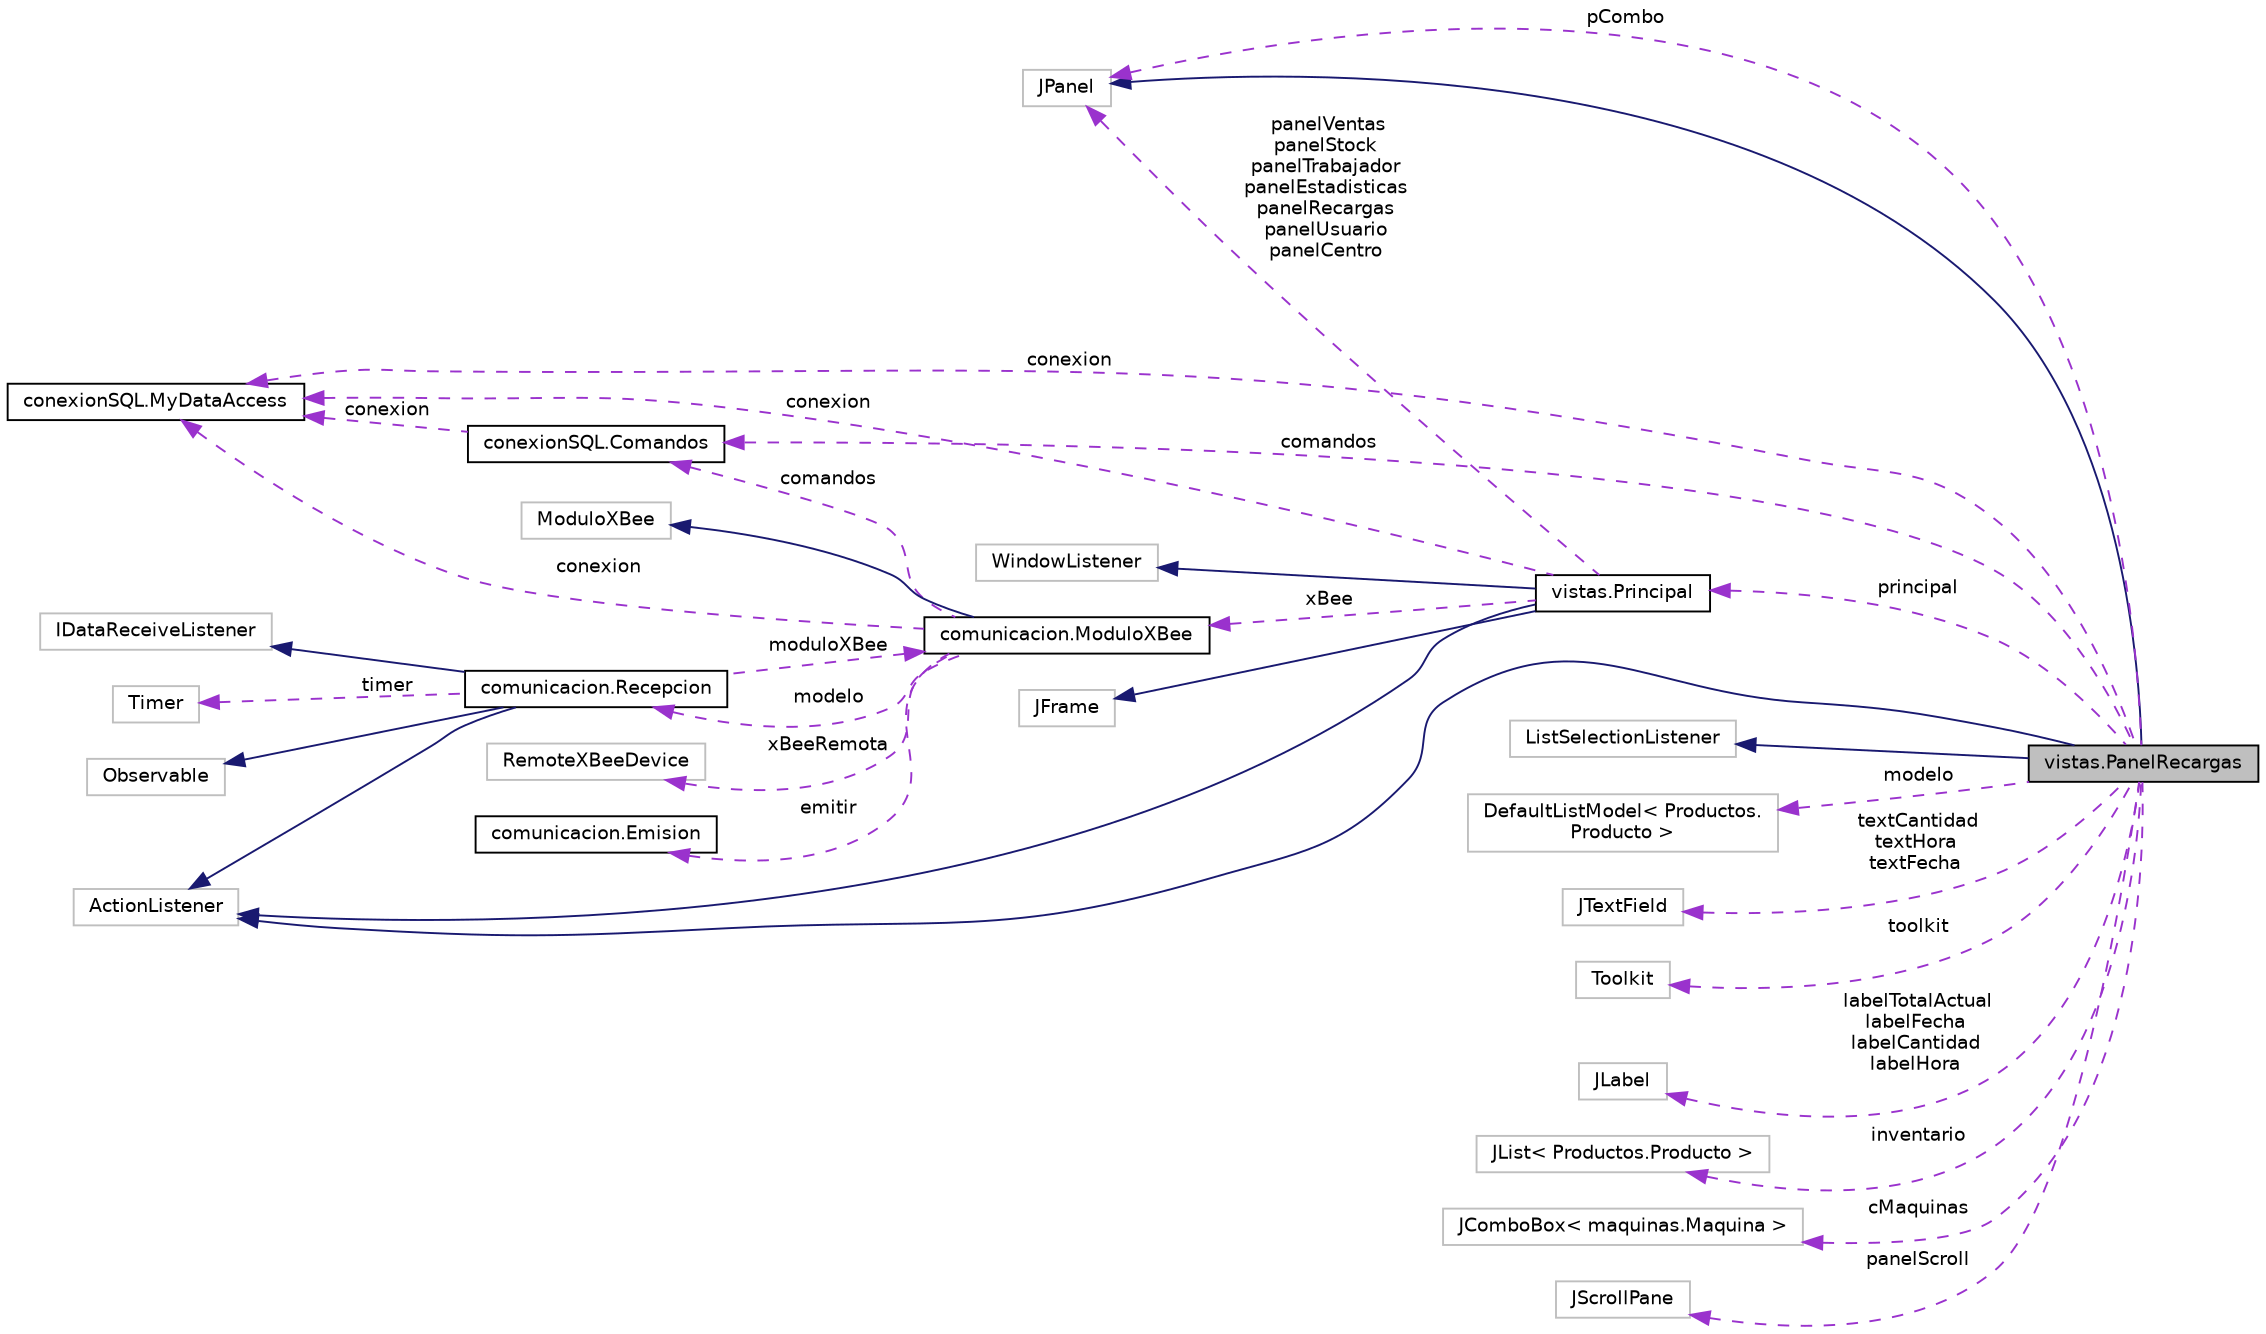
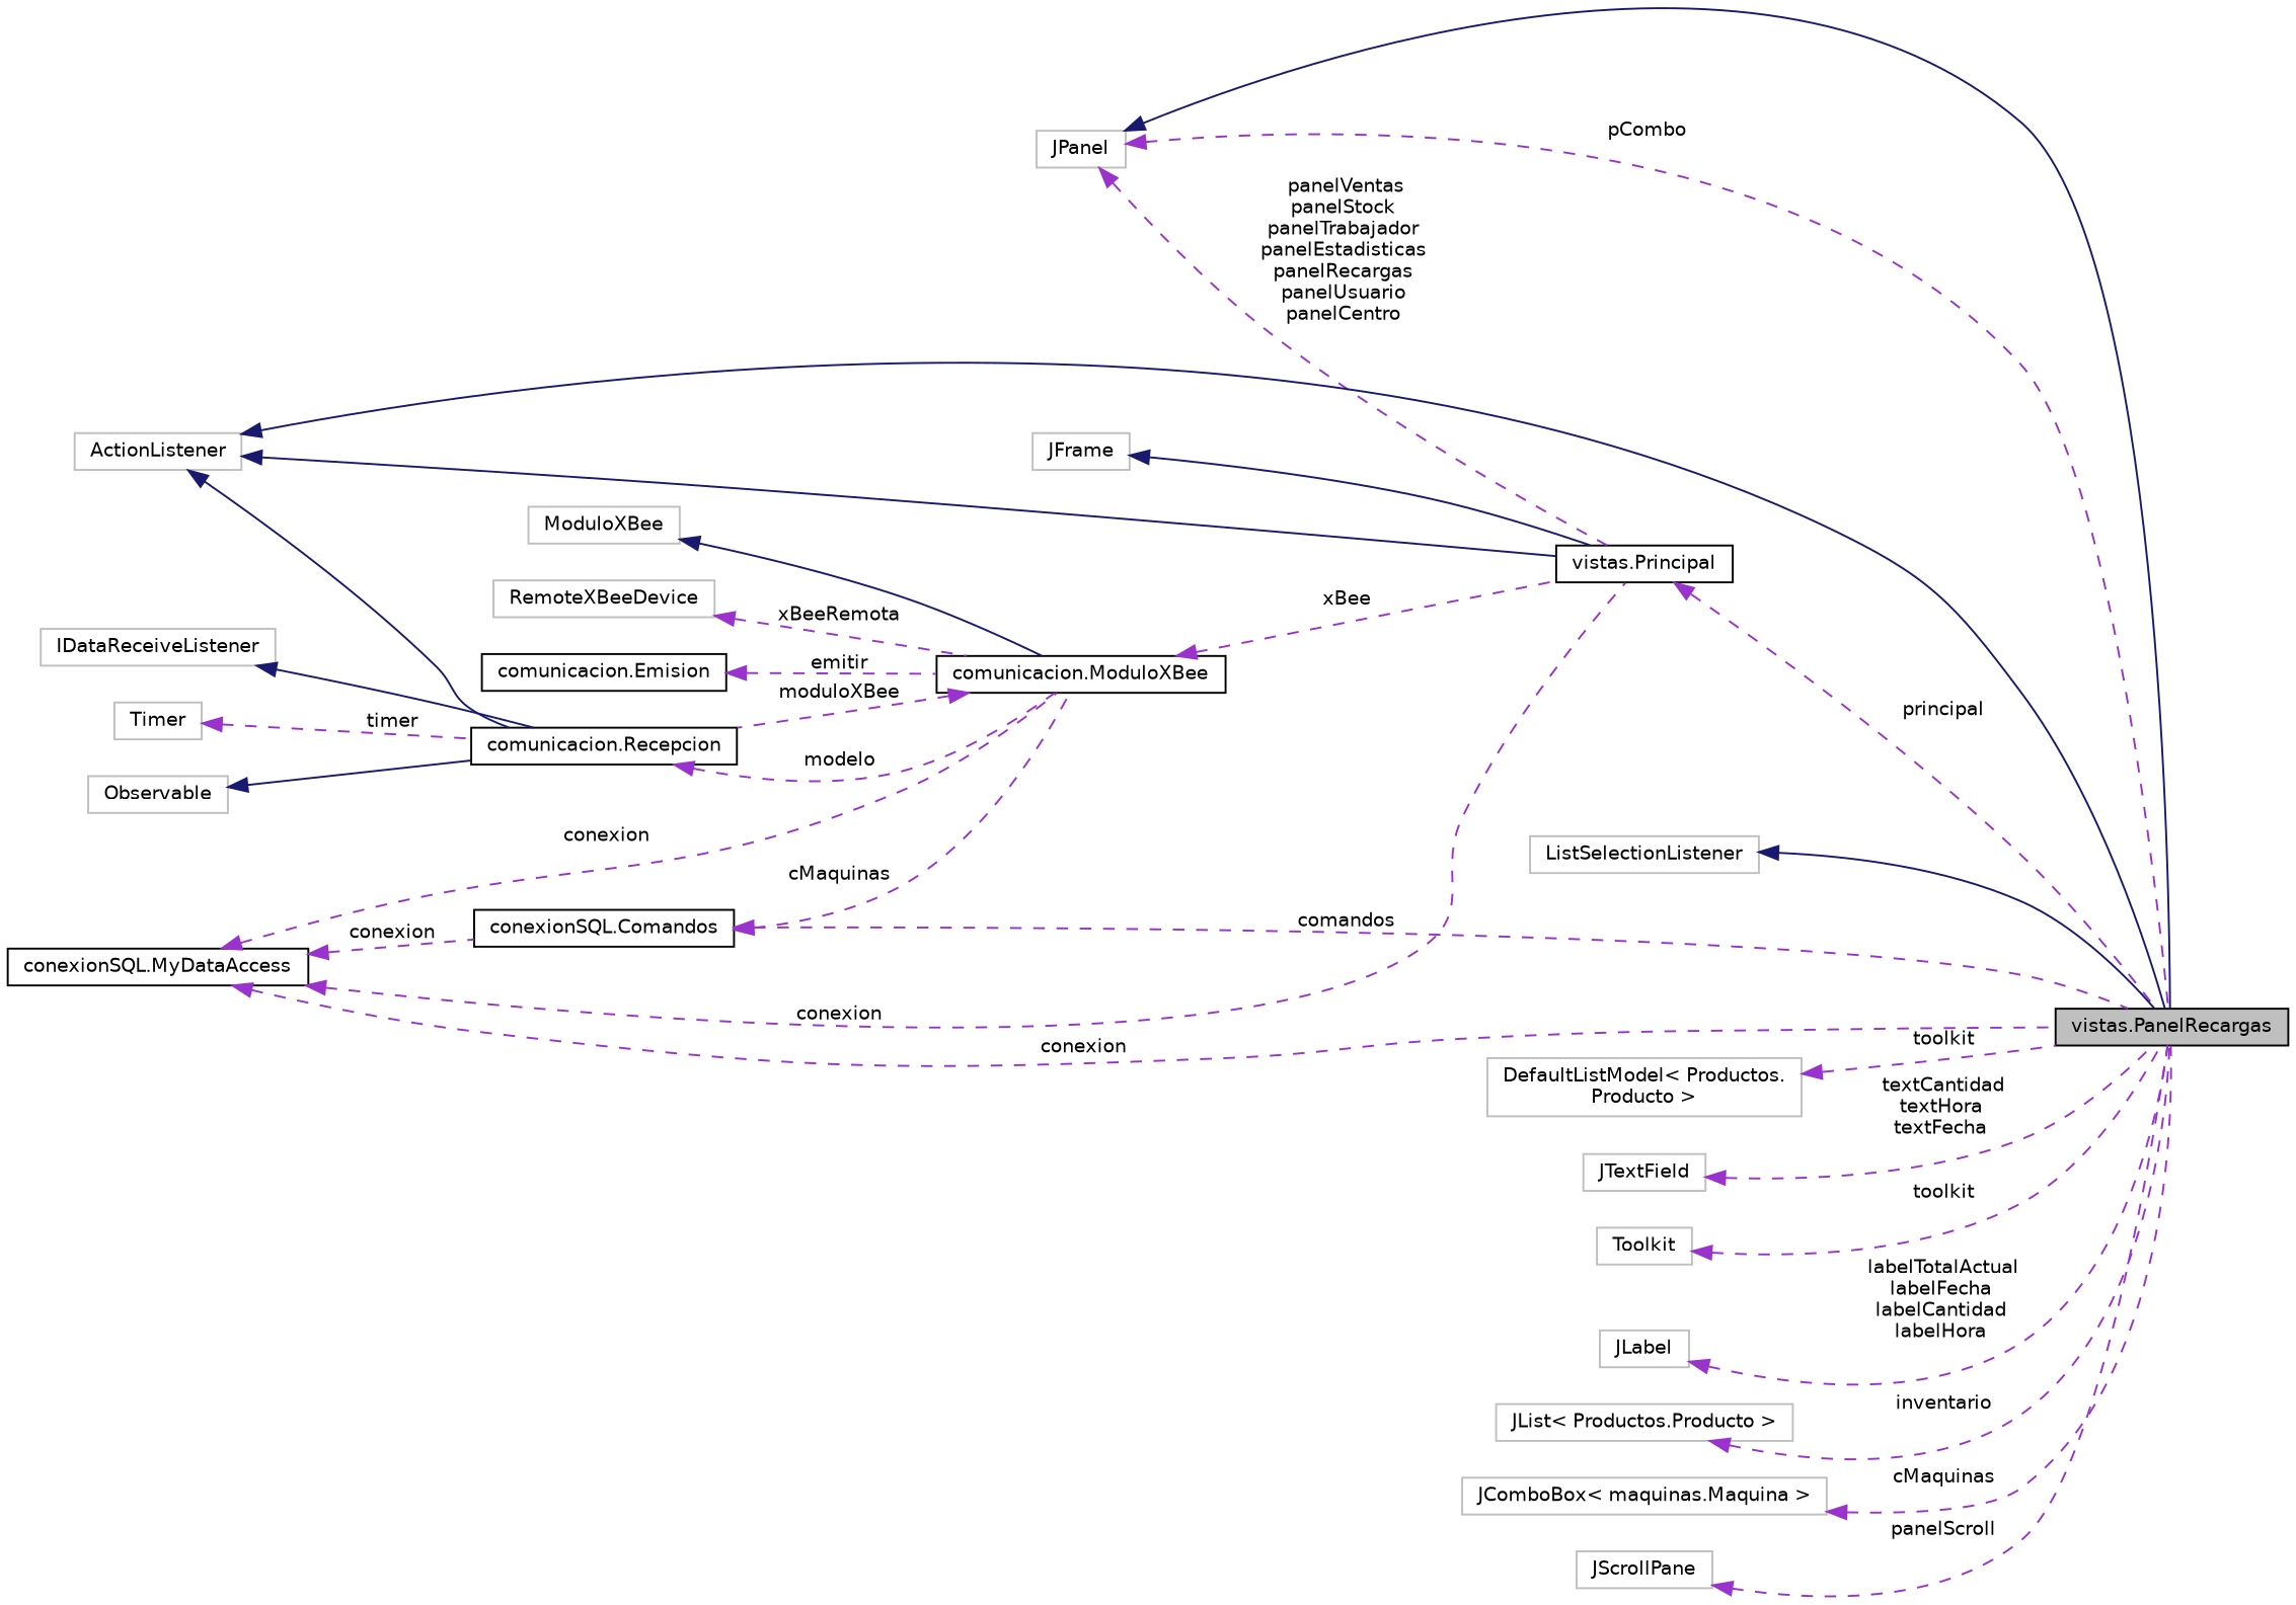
  digraph {
    rankdir=LR
    node [color=grey75 fillcolor=white fontname=Helvetica fontsize=10 shape=record style=filled]
    edge [color=darkorchid3 dir=back fontname=Helvetica fontsize=10 labelfontname=Helvetica labelfontsize=10 style=dashed]
    n1 [color=black fillcolor=grey75 fontcolor=black height=0.2 label="vistas.PanelRecargas" width=0.4]
    n2 [height=0.2 label=JPanel width=0.4]
    n3 [color=black height=0.2 label="vistas.Principal" width=0.4]
    n4 [height=0.2 label=ActionListener width=0.4]
    n5 [color=black height=0.2 label="comunicacion.Recepcion" width=0.4]
    n6 [color=black height=0.2 label="comunicacion.ModuloXBee" width=0.4]
    n7 [height=0.2 label=ListSelectionListener width=0.4]
    n8 [color=black height=0.2 label="conexionSQL.Comandos" width=0.4]
    n9 [color=black height=0.2 label="conexionSQL.MyDataAccess" width=0.4]
    n10 [height=0.2 label="DefaultListModel\< Productos.\lProducto \>" width=0.4]
    n11 [height=0.2 label=JTextField width=0.4]
    n12 [height=0.2 label=Toolkit width=0.4]
    n13 [height=0.2 label=JLabel width=0.4]
    n14 [height=0.2 label="JList\< Productos.Producto \>" width=0.4]
    n15 [height=0.2 label="JComboBox\< maquinas.Maquina \>" width=0.4]
    n16 [height=0.2 label=JScrollPane width=0.4]
    n17 [height=0.2 label=JFrame width=0.4]
-   n18 [height=0.2 label=WindowListener width=0.4]
    n19 [height=0.2 label=ModuloXBee width=0.4]
    n20 [height=0.2 label=RemoteXBeeDevice width=0.4]
    n21 [height=0.2 label=Observable width=0.4]
    n22 [height=0.2 label=IDataReceiveListener width=0.4]
    n23 [height=0.2 label=Timer width=0.4]
    n24 [color=black height=0.2 label="comunicacion.Emision" width=0.4]
    n2 -> n1 [color=midnightblue style=solid]
    n2 -> n1 [label=" pCombo"]
    n2 -> n3 [label=" panelVentas\npanelStock\npanelTrabajador\npanelEstadisticas\npanelRecargas\npanelUsuario\npanelCentro"]
    n3 -> n1 [label=" principal"]
    n4 -> n1 [color=midnightblue style=solid]
    n4 -> n3 [color=midnightblue style=solid]
    n4 -> n5 [color=midnightblue style=solid]
    n5 -> n6 [label=" modelo"]
    n6 -> n3 [label=" xBee"]
    n6 -> n5 [label=" moduloXBee"]
    n7 -> n1 [color=midnightblue style=solid]
    n8 -> n1 [label=" comandos"]
-   n8 -> n6 [label=" comandos"]
+   n8 -> n6 [label=" cMaquinas"]
    n9 -> n1 [label=" conexion"]
    n9 -> n3 [label=" conexion"]
    n9 -> n6 [label=" conexion"]
    n9 -> n8 [label=" conexion"]
-   n10 -> n1 [label=" modelo"]
+   n10 -> n1 [label=" toolkit"]
    n11 -> n1 [label=" textCantidad\ntextHora\ntextFecha"]
    n12 -> n1 [label=" toolkit"]
    n13 -> n1 [label=" labelTotalActual\nlabelFecha\nlabelCantidad\nlabelHora"]
    n14 -> n1 [label=" inventario"]
    n15 -> n1 [label=" cMaquinas"]
    n16 -> n1 [label=" panelScroll"]
    n17 -> n3 [color=midnightblue style=solid]
-   n18 -> n3 [color=midnightblue style=solid]
    n19 -> n6 [color=midnightblue style=solid]
    n20 -> n6 [label=" xBeeRemota"]
    n21 -> n5 [color=midnightblue style=solid]
    n22 -> n5 [color=midnightblue style=solid]
    n23 -> n5 [label=" timer"]
    n24 -> n6 [label=" emitir"]
  }
